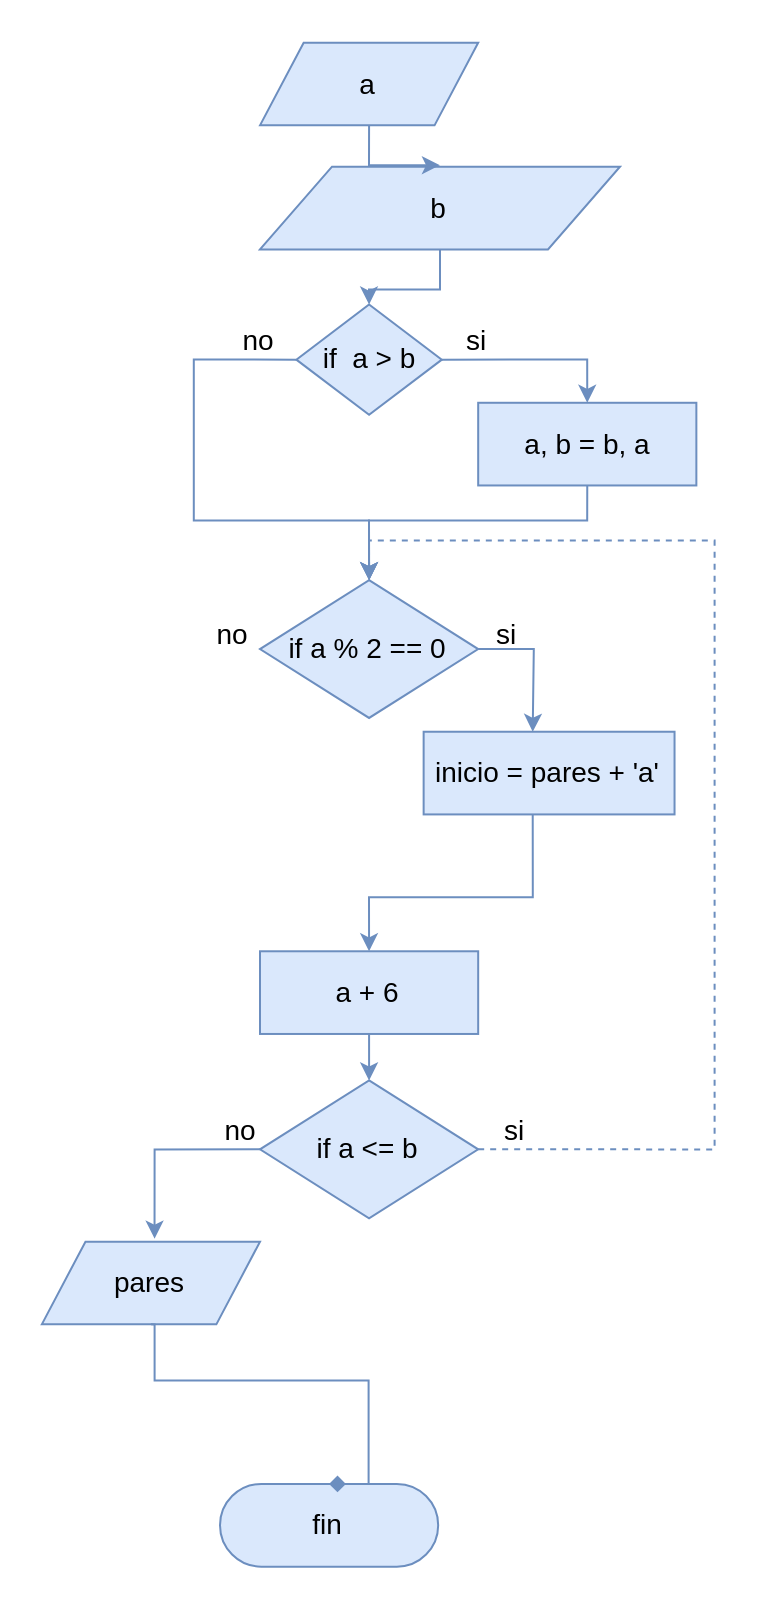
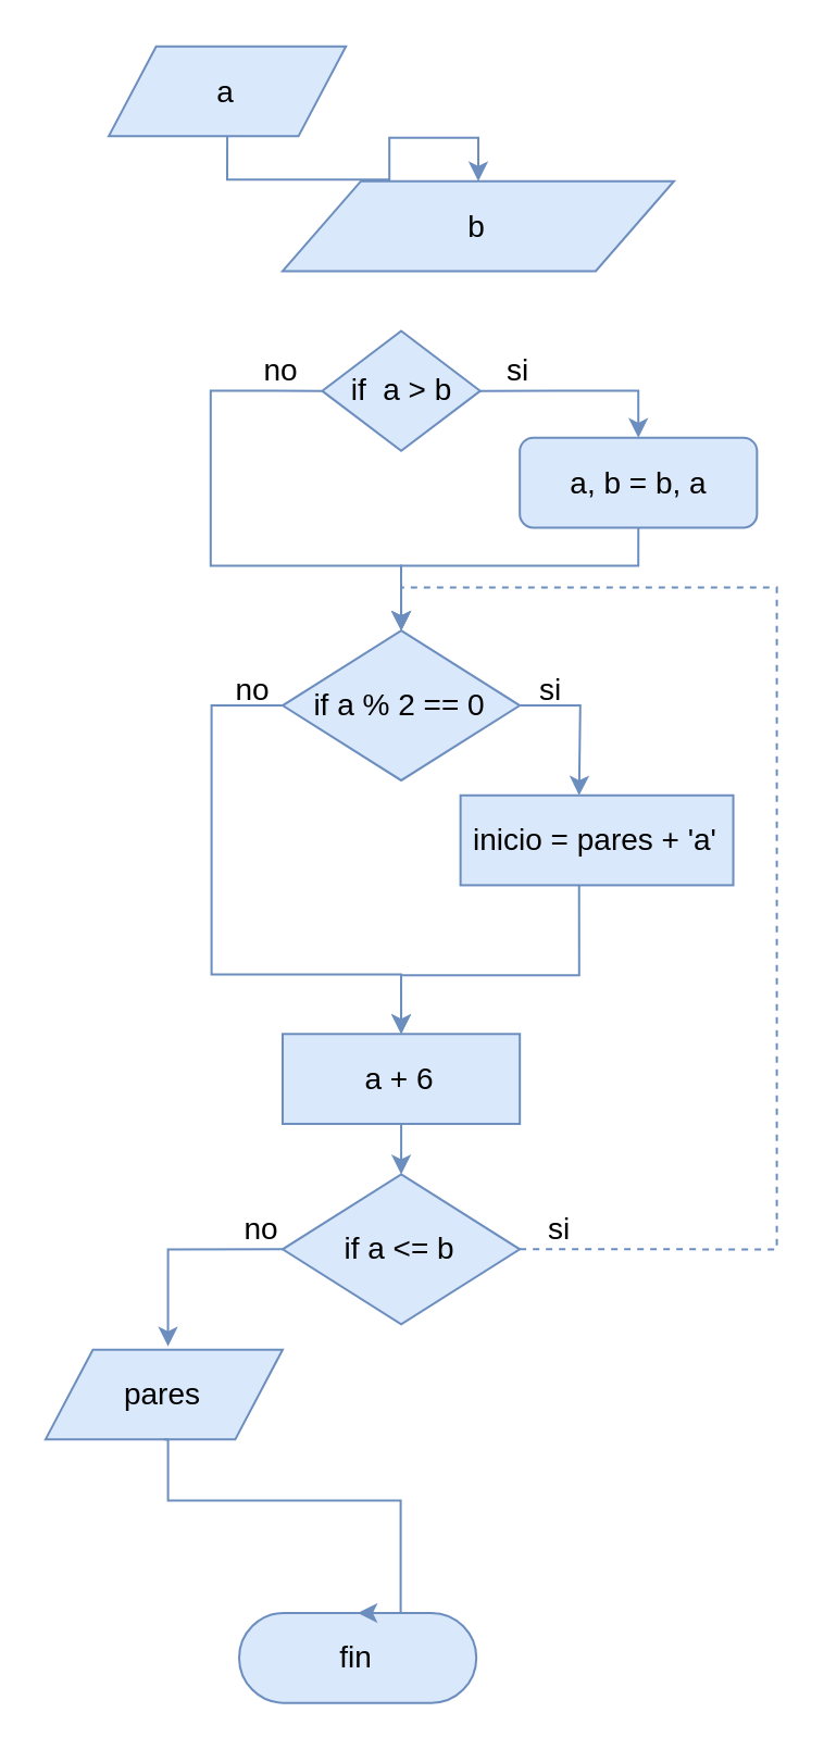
  <mxCell id="0" />
  <mxCell id="1" parent="0" />
- <mxCell id="2" value="a" style="shape=parallelogram;perimeter=parallelogramPerimeter;whiteSpace=wrap;html=1;fontSize=14;fillColor=#dae8fc;strokeColor=#6c8ebf;" vertex="1" parent="1"><mxGeometry x="129.497" y="20.837" width="109.091" height="41.345" as="geometry" /></mxCell>
+ <mxCell id="2" value="a" style="shape=parallelogram;perimeter=parallelogramPerimeter;whiteSpace=wrap;html=1;fontSize=14;fillColor=#dae8fc;strokeColor=#6c8ebf;" vertex="1" parent="1"><mxGeometry x="49.497" y="20.837" width="109.091" height="41.345" as="geometry" /></mxCell>
  <mxCell id="3" value="b" style="shape=parallelogram;perimeter=parallelogramPerimeter;whiteSpace=wrap;html=1;fontSize=14;fillColor=#dae8fc;strokeColor=#6c8ebf;" vertex="1" parent="1"><mxGeometry x="129.497" y="82.854" width="180" height="41.345" as="geometry" /></mxCell>
  <mxCell id="4" style="edgeStyle=orthogonalEdgeStyle;rounded=0;orthogonalLoop=1;jettySize=auto;html=1;exitX=0.5;exitY=1;exitDx=0;exitDy=0;entryX=0.5;entryY=0;entryDx=0;entryDy=0;fontSize=14;fillColor=#dae8fc;strokeColor=#6c8ebf;" edge="1" parent="1" source="2" target="3"><mxGeometry relative="1" as="geometry" /></mxCell>
  <mxCell id="5" style="edgeStyle=orthogonalEdgeStyle;rounded=0;orthogonalLoop=1;jettySize=auto;html=1;exitX=0;exitY=0.5;exitDx=0;exitDy=0;entryX=0.5;entryY=0;entryDx=0;entryDy=0;fontSize=14;fillColor=#dae8fc;strokeColor=#6c8ebf;" edge="1" parent="1" source="6"><mxGeometry relative="1" as="geometry"><mxPoint x="184.043" y="289.576" as="targetPoint" /><Array as="points"><mxPoint x="96.41" y="179.82" /><mxPoint x="96.41" y="259.82" /><mxPoint x="184.41" y="259.82" /></Array></mxGeometry></mxCell>
  <mxCell id="6" value="if&amp;nbsp; a &amp;gt; b" style="rhombus;whiteSpace=wrap;html=1;fontSize=14;fillColor=#dae8fc;strokeColor=#6c8ebf;" vertex="1" parent="1"><mxGeometry x="147.679" y="151.761" width="72.727" height="55.126" as="geometry" /></mxCell>
- <mxCell id="7" style="edgeStyle=orthogonalEdgeStyle;rounded=0;orthogonalLoop=1;jettySize=auto;html=1;exitX=0.5;exitY=1;exitDx=0;exitDy=0;entryX=0.5;entryY=0;entryDx=0;entryDy=0;fontSize=14;fillColor=#dae8fc;strokeColor=#6c8ebf;" edge="1" parent="1" source="3" target="6"><mxGeometry relative="1" as="geometry" /></mxCell>
  <mxCell id="8" value="no" style="text;html=1;align=center;verticalAlign=middle;whiteSpace=wrap;rounded=0;fontSize=14;" vertex="1" parent="1"><mxGeometry x="111.315" y="163.475" width="36.364" height="13.782" as="geometry" /></mxCell>
  <mxCell id="9" style="edgeStyle=orthogonalEdgeStyle;rounded=0;orthogonalLoop=1;jettySize=auto;html=1;exitX=0.5;exitY=1;exitDx=0;exitDy=0;entryX=0.5;entryY=0;entryDx=0;entryDy=0;fontSize=14;fillColor=#dae8fc;strokeColor=#6c8ebf;" edge="1" parent="1" source="10"><mxGeometry relative="1" as="geometry"><mxPoint x="184.043" y="289.576" as="targetPoint" /><Array as="points"><mxPoint x="292.77" y="259.82" /><mxPoint x="183.77" y="259.82" /></Array></mxGeometry></mxCell>
- <mxCell id="10" value="a, b = b, a" style="rounded=0;whiteSpace=wrap;html=1;fontSize=14;fillColor=#dae8fc;strokeColor=#6c8ebf;" vertex="1" parent="1"><mxGeometry x="238.588" y="200.887" width="109.091" height="41.345" as="geometry" /></mxCell>
+ <mxCell id="10" value="a, b = b, a" style="whiteSpace=wrap;html=1;fontSize=14;fillColor=#dae8fc;strokeColor=#6c8ebf;rounded=1;" vertex="1" parent="1"><mxGeometry x="238.588" y="200.887" width="109.091" height="41.345" as="geometry" /></mxCell>
  <mxCell id="11" style="edgeStyle=orthogonalEdgeStyle;rounded=0;orthogonalLoop=1;jettySize=auto;html=1;exitX=1;exitY=0.5;exitDx=0;exitDy=0;entryX=0.5;entryY=0;entryDx=0;entryDy=0;fontSize=14;fillColor=#dae8fc;strokeColor=#6c8ebf;" edge="1" parent="1" source="6" target="10"><mxGeometry relative="1" as="geometry" /></mxCell>
  <mxCell id="12" value="si" style="text;html=1;align=center;verticalAlign=middle;whiteSpace=wrap;rounded=0;fontSize=14;" vertex="1" parent="1"><mxGeometry x="220.406" y="163.475" width="36.364" height="13.782" as="geometry" /></mxCell>
  <mxCell id="13" style="edgeStyle=orthogonalEdgeStyle;rounded=0;orthogonalLoop=1;jettySize=auto;html=1;exitX=1;exitY=0.5;exitDx=0;exitDy=0;entryX=0.5;entryY=0;entryDx=0;entryDy=0;fontSize=14;fillColor=#dae8fc;strokeColor=#6c8ebf;" edge="1" parent="1" source="14"><mxGeometry relative="1" as="geometry"><mxPoint x="265.861" y="365.375" as="targetPoint" /></mxGeometry></mxCell>
  <mxCell id="14" value="if a % 2 == 0" style="rhombus;whiteSpace=wrap;html=1;fontSize=14;fillColor=#dae8fc;strokeColor=#6c8ebf;" vertex="1" parent="1"><mxGeometry x="129.497" y="289.576" width="109.091" height="68.908" as="geometry" /></mxCell>
+ <mxCell id="15" style="edgeStyle=orthogonalEdgeStyle;rounded=0;orthogonalLoop=1;jettySize=auto;html=1;exitX=0;exitY=0.5;exitDx=0;exitDy=0;entryX=0.5;entryY=0;entryDx=0;entryDy=0;fontSize=14;fillColor=#dae8fc;strokeColor=#6c8ebf;" edge="1" parent="1" source="14" target="17"><mxGeometry relative="1" as="geometry"><Array as="points"><mxPoint x="96.77" y="323.82" /><mxPoint x="96.77" y="447.82" /><mxPoint x="183.77" y="447.82" /></Array></mxGeometry></mxCell>
  <mxCell id="16" style="edgeStyle=orthogonalEdgeStyle;rounded=0;orthogonalLoop=1;jettySize=auto;html=1;exitX=0.5;exitY=1;exitDx=0;exitDy=0;entryX=0.5;entryY=0;entryDx=0;entryDy=0;fontSize=14;fillColor=#dae8fc;strokeColor=#6c8ebf;" edge="1" parent="1" target="17"><mxGeometry relative="1" as="geometry"><mxPoint x="265.861" y="406.719" as="sourcePoint" /><Array as="points"><mxPoint x="265.861" y="448.064" /><mxPoint x="184.043" y="448.064" /></Array></mxGeometry></mxCell>
  <mxCell id="17" value="a + 6" style="rounded=0;whiteSpace=wrap;html=1;fontSize=14;fillColor=#dae8fc;strokeColor=#6c8ebf;" vertex="1" parent="1"><mxGeometry x="129.497" y="475.139" width="109.091" height="41.345" as="geometry" /></mxCell>
  <mxCell id="18" style="edgeStyle=orthogonalEdgeStyle;rounded=0;orthogonalLoop=1;jettySize=auto;html=1;exitX=1;exitY=0.5;exitDx=0;exitDy=0;entryX=0.5;entryY=0;entryDx=0;entryDy=0;fontSize=14;fillColor=#dae8fc;strokeColor=#6c8ebf;dashed=1;" edge="1" parent="1" source="19" target="14"><mxGeometry relative="1" as="geometry"><Array as="points"><mxPoint x="356.77" y="573.82" /><mxPoint x="356.77" y="269.82" /><mxPoint x="183.77" y="269.82" /></Array></mxGeometry></mxCell>
  <mxCell id="19" value="if a &amp;lt;= b" style="rhombus;whiteSpace=wrap;html=1;fontSize=14;fillColor=#dae8fc;strokeColor=#6c8ebf;" vertex="1" parent="1"><mxGeometry x="129.497" y="539.711" width="109.091" height="68.908" as="geometry" /></mxCell>
  <mxCell id="20" style="edgeStyle=orthogonalEdgeStyle;rounded=0;orthogonalLoop=1;jettySize=auto;html=1;exitX=0.5;exitY=1;exitDx=0;exitDy=0;entryX=0.5;entryY=0;entryDx=0;entryDy=0;fontSize=14;fillColor=#dae8fc;strokeColor=#6c8ebf;" edge="1" parent="1" source="17" target="19"><mxGeometry relative="1" as="geometry" /></mxCell>
  <mxCell id="21" value="si" style="text;html=1;align=center;verticalAlign=middle;whiteSpace=wrap;rounded=0;fontSize=14;" vertex="1" parent="1"><mxGeometry x="239.497" y="558.383" width="36.364" height="13.782" as="geometry" /></mxCell>
  <mxCell id="22" value="no" style="text;html=1;align=center;verticalAlign=middle;whiteSpace=wrap;rounded=0;fontSize=14;" vertex="1" parent="1"><mxGeometry x="102.225" y="558.383" width="36.364" height="13.782" as="geometry" /></mxCell>
  <mxCell id="23" value="fin" style="rounded=1;whiteSpace=wrap;html=1;arcSize=50;fontSize=14;fillColor=#dae8fc;strokeColor=#6c8ebf;" vertex="1" parent="1"><mxGeometry x="109.497" y="741.475" width="109.091" height="41.345" as="geometry" /></mxCell>
  <mxCell id="24" value="no" style="text;html=1;align=center;verticalAlign=middle;whiteSpace=wrap;rounded=0;fontSize=14;" vertex="1" parent="1"><mxGeometry x="98.134" y="310.249" width="36.364" height="13.782" as="geometry" /></mxCell>
  <mxCell id="25" value="si" style="text;html=1;align=center;verticalAlign=middle;whiteSpace=wrap;rounded=0;fontSize=14;" vertex="1" parent="1"><mxGeometry x="235.406" y="310.249" width="36.364" height="13.782" as="geometry" /></mxCell>
  <mxCell id="26" value="inicio = pares + 'a'" style="rounded=0;whiteSpace=wrap;html=1;fontSize=14;fillColor=#dae8fc;strokeColor=#6c8ebf;" vertex="1" parent="1"><mxGeometry x="211.32" y="365.37" width="125.45" height="41.34" as="geometry" /></mxCell>
  <mxCell id="27" value="pares" style="shape=parallelogram;perimeter=parallelogramPerimeter;whiteSpace=wrap;html=1;fontSize=14;fillColor=#dae8fc;strokeColor=#6c8ebf;" vertex="1" parent="1"><mxGeometry x="20.41" y="620.333" width="109.091" height="41.345" as="geometry" /></mxCell>
- <mxCell id="28" style="edgeStyle=orthogonalEdgeStyle;rounded=0;orthogonalLoop=1;jettySize=auto;html=1;exitX=0.5;exitY=1;exitDx=0;exitDy=0;entryX=0.5;entryY=0;entryDx=0;entryDy=0;fontSize=14;fillColor=#dae8fc;strokeColor=#6c8ebf;endArrow=diamond;" edge="1" parent="1" source="27" target="23"><mxGeometry relative="1" as="geometry"><Array as="points"><mxPoint x="76.77" y="661.82" /><mxPoint x="76.77" y="689.82" /><mxPoint x="183.77" y="689.82" /></Array></mxGeometry></mxCell>
+ <mxCell id="28" style="edgeStyle=orthogonalEdgeStyle;rounded=0;orthogonalLoop=1;jettySize=auto;html=1;exitX=0.5;exitY=1;exitDx=0;exitDy=0;entryX=0.5;entryY=0;entryDx=0;entryDy=0;fontSize=14;fillColor=#dae8fc;strokeColor=#6c8ebf;" edge="1" parent="1" source="27" target="23"><mxGeometry relative="1" as="geometry"><Array as="points"><mxPoint x="76.77" y="661.82" /><mxPoint x="76.77" y="689.82" /><mxPoint x="183.77" y="689.82" /></Array></mxGeometry></mxCell>
  <mxCell id="29" style="edgeStyle=orthogonalEdgeStyle;rounded=0;orthogonalLoop=1;jettySize=auto;html=1;exitX=0;exitY=0.5;exitDx=0;exitDy=0;fontSize=14;fillColor=#dae8fc;strokeColor=#6c8ebf;" edge="1" parent="1" source="19"><mxGeometry relative="1" as="geometry"><mxPoint x="129.497" y="574.165" as="sourcePoint" /><mxPoint x="76.77" y="618.82" as="targetPoint" /><Array as="points"><mxPoint x="76.77" y="573.82" /></Array></mxGeometry></mxCell>
